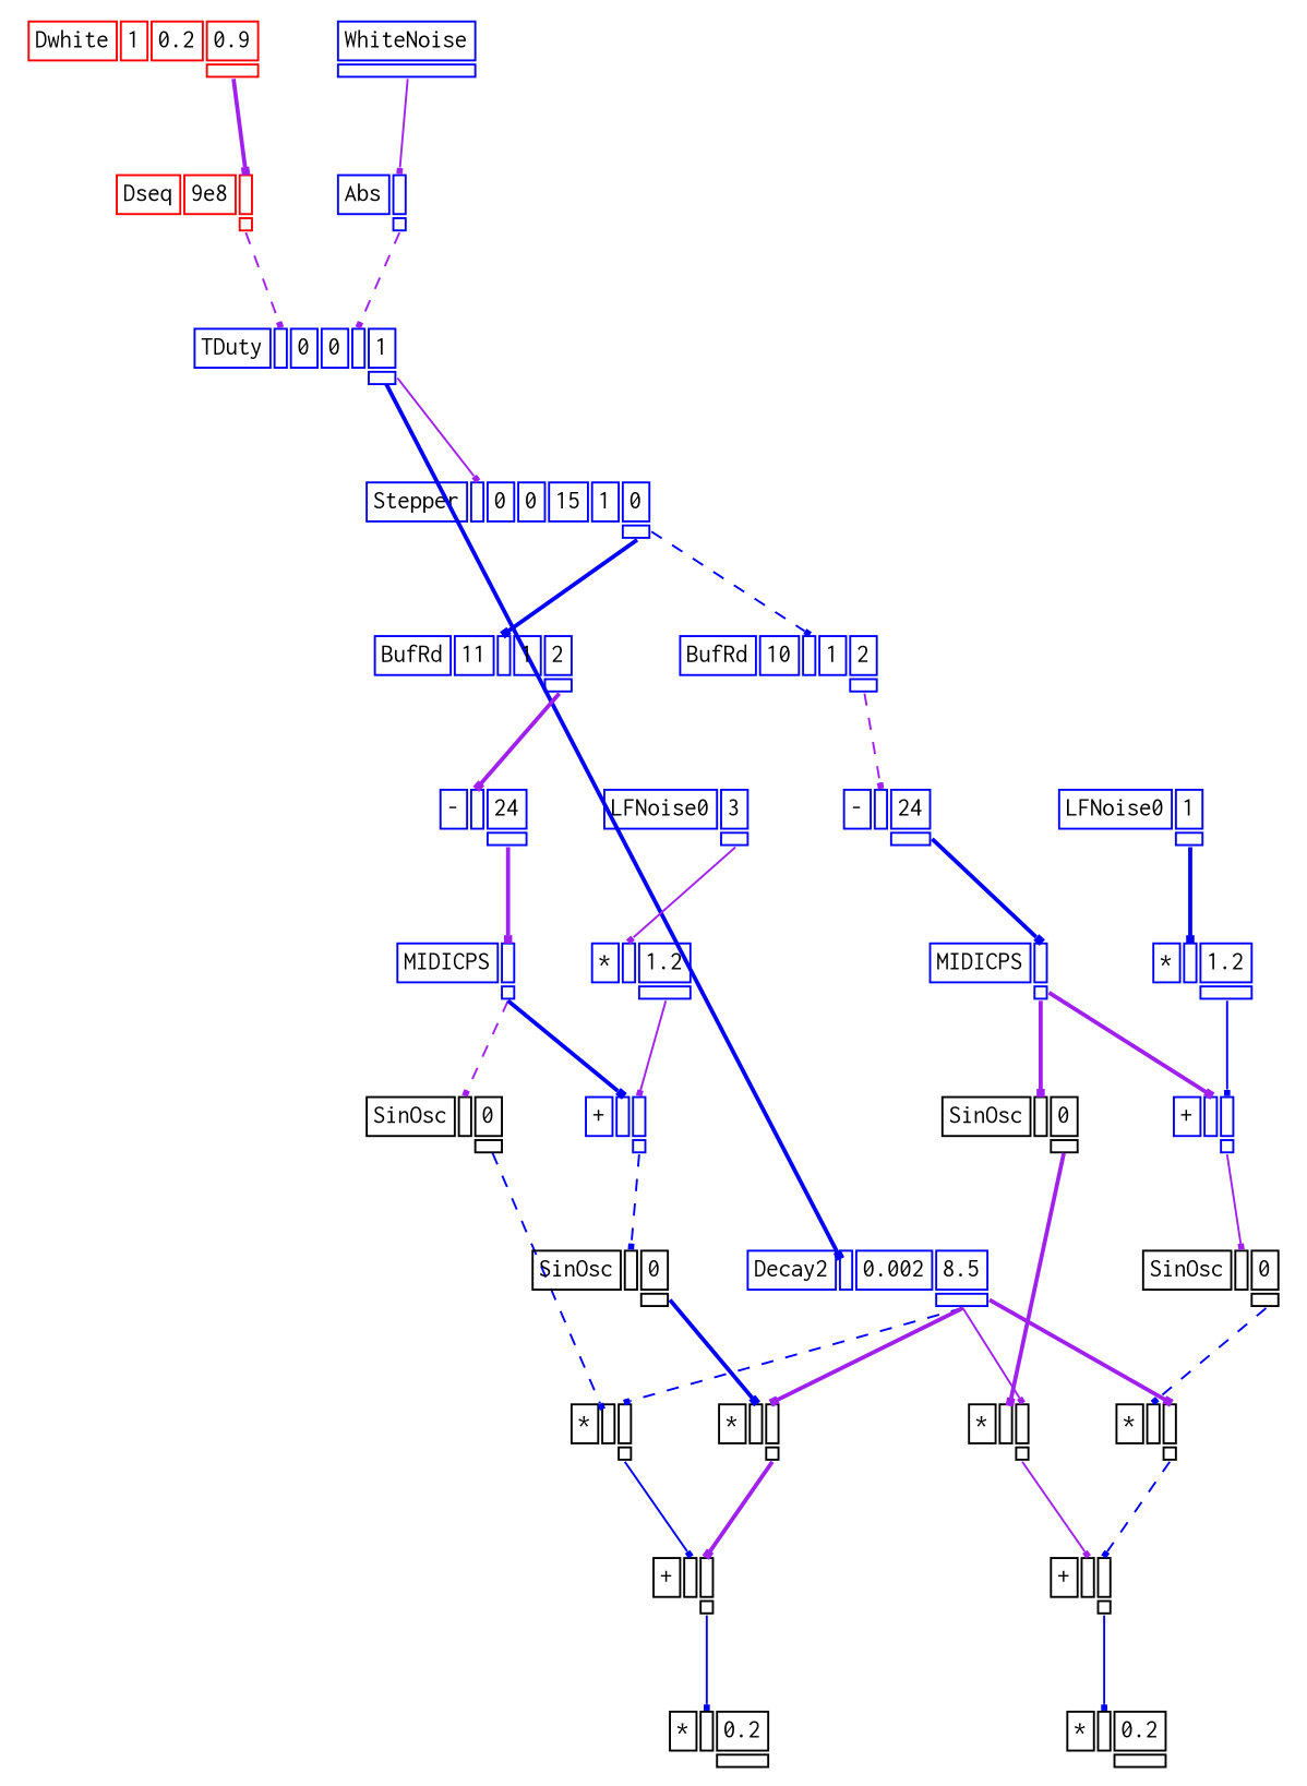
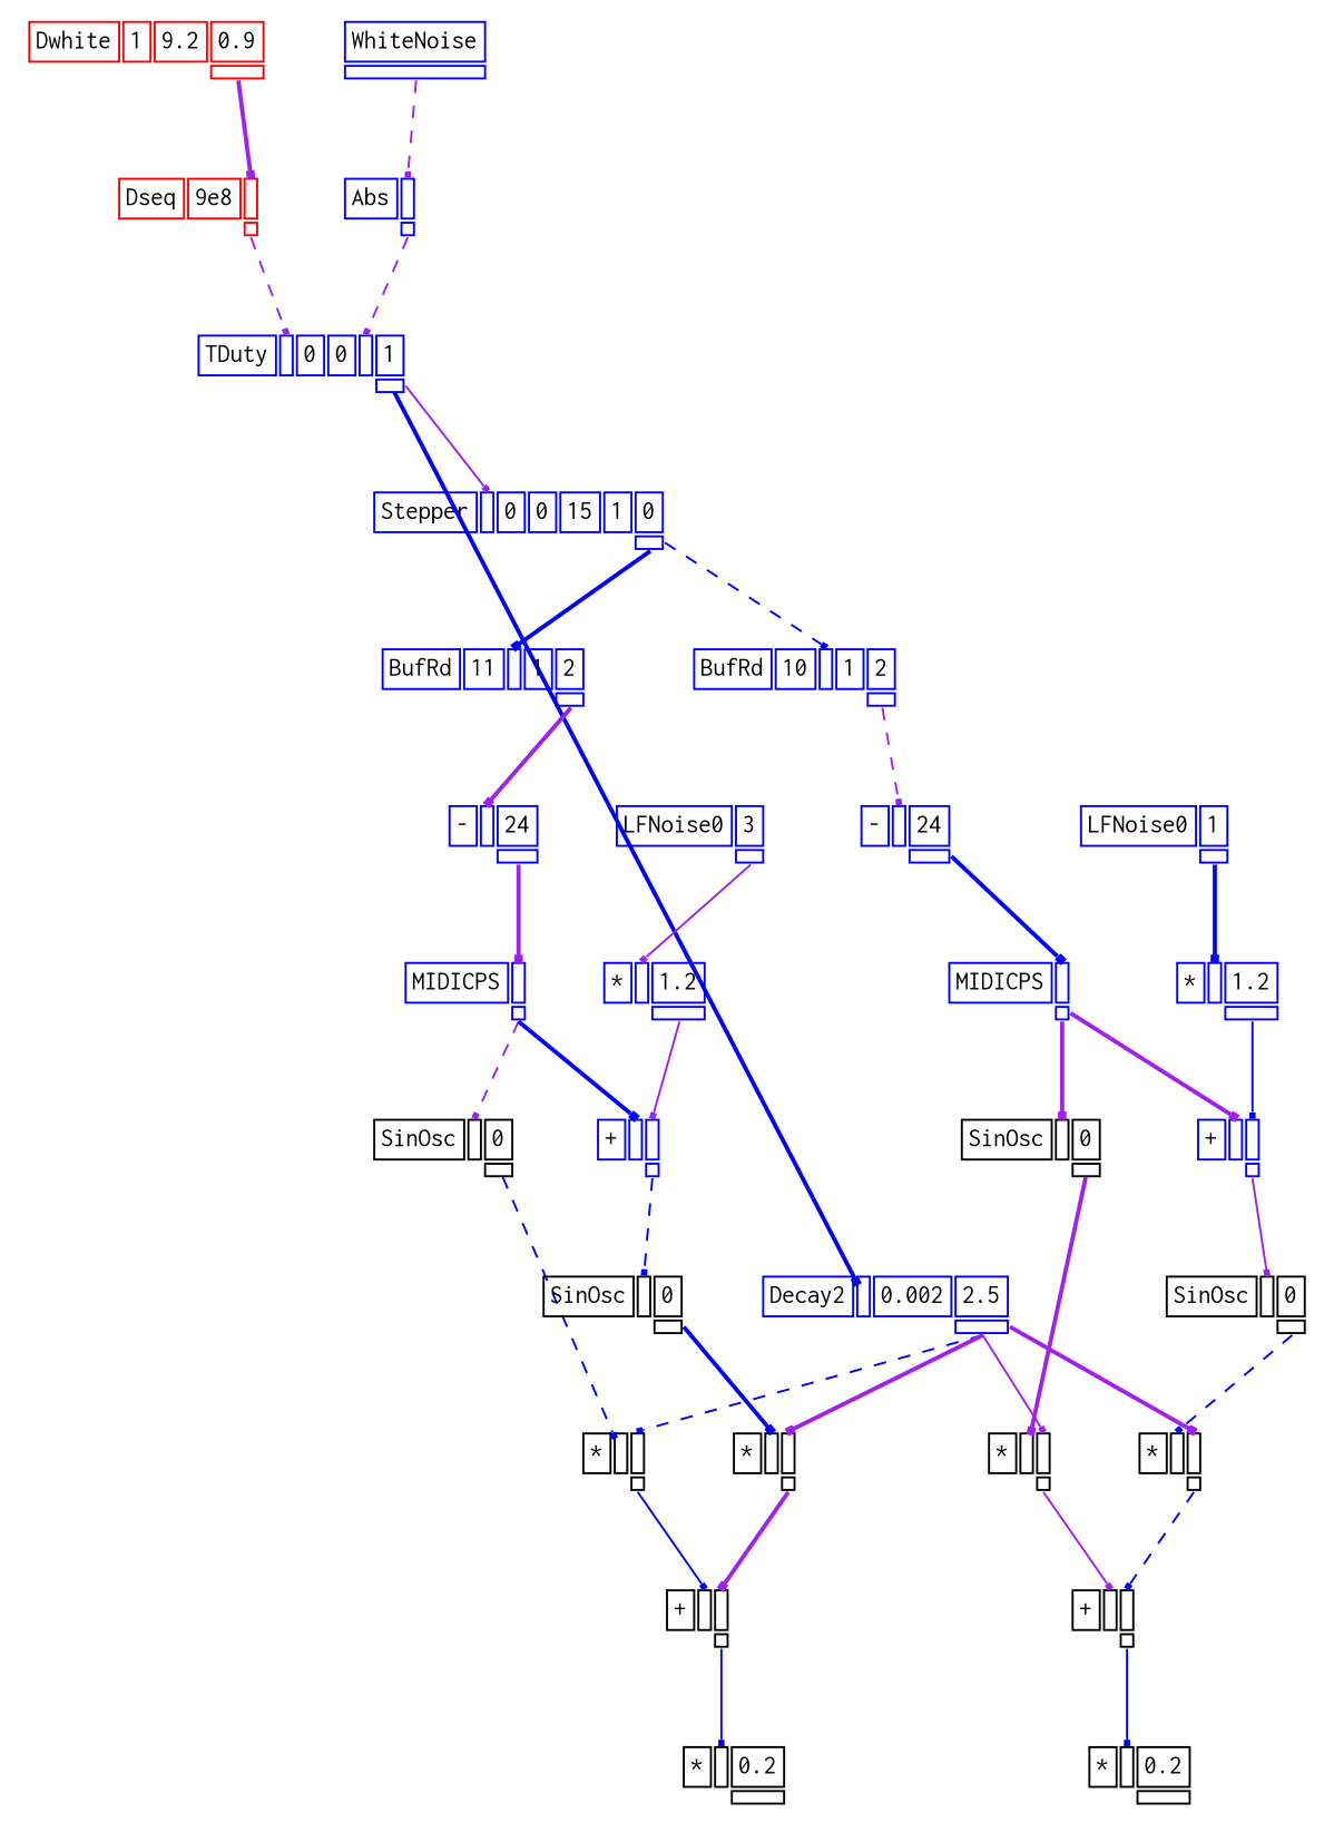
  digraph {
    splines=false
    node [color=blue fontname=Courier fontsize=12 shape=plaintext]
    edge [arrowhead=box arrowsize=0.25 color=purple headport=i_0 style=bold tailport=o_0]
-   n1 [color=red label=<<TABLE BORDER="0" CELLBORDER="1"><TR><TD>Dwhite</TD><TD>1</TD><TD>0.2</TD><TD>0.9</TD></TR><TR><TD BORDER="0"></TD><TD BORDER="0"></TD><TD BORDER="0"></TD><TD PORT="o_0"></TD></TR></TABLE>>]
+   n1 [color=red label=<<TABLE BORDER="0" CELLBORDER="1"><TR><TD>Dwhite</TD><TD>1</TD><TD>9.2</TD><TD>0.9</TD></TR><TR><TD BORDER="0"></TD><TD BORDER="0"></TD><TD BORDER="0"></TD><TD PORT="o_0"></TD></TR></TABLE>>]
    n2 [color=red label=<<TABLE BORDER="0" CELLBORDER="1"><TR><TD>Dseq</TD><TD>9e8</TD><TD PORT="i_1"></TD></TR><TR><TD BORDER="0"></TD><TD BORDER="0"></TD><TD PORT="o_0"></TD></TR></TABLE>>]
    n3 [label=<<TABLE BORDER="0" CELLBORDER="1"><TR><TD>TDuty</TD><TD PORT="i_0"></TD><TD>0</TD><TD>0</TD><TD PORT="i_3"></TD><TD>1</TD></TR><TR><TD BORDER="0"></TD><TD BORDER="0"></TD><TD BORDER="0"></TD><TD BORDER="0"></TD><TD BORDER="0"></TD><TD PORT="o_0"></TD></TR></TABLE>>]
    n4 [label=<<TABLE BORDER="0" CELLBORDER="1"><TR><TD>Stepper</TD><TD PORT="i_0"></TD><TD>0</TD><TD>0</TD><TD>15</TD><TD>1</TD><TD>0</TD></TR><TR><TD BORDER="0"></TD><TD BORDER="0"></TD><TD BORDER="0"></TD><TD BORDER="0"></TD><TD BORDER="0"></TD><TD BORDER="0"></TD><TD PORT="o_0"></TD></TR></TABLE>>]
-   n5 [label=<<TABLE BORDER="0" CELLBORDER="1"><TR><TD>Decay2</TD><TD PORT="i_0"></TD><TD>0.002</TD><TD>8.5</TD></TR><TR><TD BORDER="0"></TD><TD BORDER="0"></TD><TD BORDER="0"></TD><TD PORT="o_0"></TD></TR></TABLE>>]
+   n5 [label=<<TABLE BORDER="0" CELLBORDER="1"><TR><TD>Decay2</TD><TD PORT="i_0"></TD><TD>0.002</TD><TD>2.5</TD></TR><TR><TD BORDER="0"></TD><TD BORDER="0"></TD><TD BORDER="0"></TD><TD PORT="o_0"></TD></TR></TABLE>>]
    n6 [label=<<TABLE BORDER="0" CELLBORDER="1"><TR><TD>WhiteNoise</TD></TR><TR><TD PORT="o_0"></TD></TR></TABLE>>]
    n7 [label=<<TABLE BORDER="0" CELLBORDER="1"><TR><TD>Abs</TD><TD PORT="i_0"></TD></TR><TR><TD BORDER="0"></TD><TD PORT="o_0"></TD></TR></TABLE>>]
    n8 [label=<<TABLE BORDER="0" CELLBORDER="1"><TR><TD>BufRd</TD><TD>11</TD><TD PORT="i_1"></TD><TD>1</TD><TD>2</TD></TR><TR><TD BORDER="0"></TD><TD BORDER="0"></TD><TD BORDER="0"></TD><TD BORDER="0"></TD><TD PORT="o_0"></TD></TR></TABLE>>]
    n9 [label=<<TABLE BORDER="0" CELLBORDER="1"><TR><TD>BufRd</TD><TD>10</TD><TD PORT="i_1"></TD><TD>1</TD><TD>2</TD></TR><TR><TD BORDER="0"></TD><TD BORDER="0"></TD><TD BORDER="0"></TD><TD BORDER="0"></TD><TD PORT="o_0"></TD></TR></TABLE>>]
    n10 [color=black label=<<TABLE BORDER="0" CELLBORDER="1"><TR><TD>*</TD><TD PORT="i_0"></TD><TD PORT="i_1"></TD></TR><TR><TD BORDER="0"></TD><TD BORDER="0"></TD><TD PORT="o_0"></TD></TR></TABLE>>]
    n11 [color=black label=<<TABLE BORDER="0" CELLBORDER="1"><TR><TD>*</TD><TD PORT="i_0"></TD><TD PORT="i_1"></TD></TR><TR><TD BORDER="0"></TD><TD BORDER="0"></TD><TD PORT="o_0"></TD></TR></TABLE>>]
    n12 [color=black label=<<TABLE BORDER="0" CELLBORDER="1"><TR><TD>*</TD><TD PORT="i_0"></TD><TD PORT="i_1"></TD></TR><TR><TD BORDER="0"></TD><TD BORDER="0"></TD><TD PORT="o_0"></TD></TR></TABLE>>]
    n13 [color=black label=<<TABLE BORDER="0" CELLBORDER="1"><TR><TD>*</TD><TD PORT="i_0"></TD><TD PORT="i_1"></TD></TR><TR><TD BORDER="0"></TD><TD BORDER="0"></TD><TD PORT="o_0"></TD></TR></TABLE>>]
    n14 [label=<<TABLE BORDER="0" CELLBORDER="1"><TR><TD>-</TD><TD PORT="i_0"></TD><TD>24</TD></TR><TR><TD BORDER="0"></TD><TD BORDER="0"></TD><TD PORT="o_0"></TD></TR></TABLE>>]
    n15 [label=<<TABLE BORDER="0" CELLBORDER="1"><TR><TD>-</TD><TD PORT="i_0"></TD><TD>24</TD></TR><TR><TD BORDER="0"></TD><TD BORDER="0"></TD><TD PORT="o_0"></TD></TR></TABLE>>]
    n16 [label=<<TABLE BORDER="0" CELLBORDER="1"><TR><TD>MIDICPS</TD><TD PORT="i_0"></TD></TR><TR><TD BORDER="0"></TD><TD PORT="o_0"></TD></TR></TABLE>>]
    n17 [color=black label=<<TABLE BORDER="0" CELLBORDER="1"><TR><TD>SinOsc</TD><TD PORT="i_0"></TD><TD>0</TD></TR><TR><TD BORDER="0"></TD><TD BORDER="0"></TD><TD PORT="o_0"></TD></TR></TABLE>>]
    n18 [label=<<TABLE BORDER="0" CELLBORDER="1"><TR><TD>+</TD><TD PORT="i_0"></TD><TD PORT="i_1"></TD></TR><TR><TD BORDER="0"></TD><TD BORDER="0"></TD><TD PORT="o_0"></TD></TR></TABLE>>]
    n19 [color=black label=<<TABLE BORDER="0" CELLBORDER="1"><TR><TD>SinOsc</TD><TD PORT="i_0"></TD><TD>0</TD></TR><TR><TD BORDER="0"></TD><TD BORDER="0"></TD><TD PORT="o_0"></TD></TR></TABLE>>]
    n20 [color=black label=<<TABLE BORDER="0" CELLBORDER="1"><TR><TD>+</TD><TD PORT="i_0"></TD><TD PORT="i_1"></TD></TR><TR><TD BORDER="0"></TD><TD BORDER="0"></TD><TD PORT="o_0"></TD></TR></TABLE>>]
    n21 [color=black label=<<TABLE BORDER="0" CELLBORDER="1"><TR><TD>+</TD><TD PORT="i_0"></TD><TD PORT="i_1"></TD></TR><TR><TD BORDER="0"></TD><TD BORDER="0"></TD><TD PORT="o_0"></TD></TR></TABLE>>]
    n22 [color=black label=<<TABLE BORDER="0" CELLBORDER="1"><TR><TD>*</TD><TD PORT="i_0"></TD><TD>0.2</TD></TR><TR><TD BORDER="0"></TD><TD BORDER="0"></TD><TD PORT="o_0"></TD></TR></TABLE>>]
    n23 [label=<<TABLE BORDER="0" CELLBORDER="1"><TR><TD>LFNoise0</TD><TD>3</TD></TR><TR><TD BORDER="0"></TD><TD PORT="o_0"></TD></TR></TABLE>>]
    n24 [label=<<TABLE BORDER="0" CELLBORDER="1"><TR><TD>*</TD><TD PORT="i_0"></TD><TD>1.2</TD></TR><TR><TD BORDER="0"></TD><TD BORDER="0"></TD><TD PORT="o_0"></TD></TR></TABLE>>]
    n25 [label=<<TABLE BORDER="0" CELLBORDER="1"><TR><TD>MIDICPS</TD><TD PORT="i_0"></TD></TR><TR><TD BORDER="0"></TD><TD PORT="o_0"></TD></TR></TABLE>>]
    n26 [color=black label=<<TABLE BORDER="0" CELLBORDER="1"><TR><TD>SinOsc</TD><TD PORT="i_0"></TD><TD>0</TD></TR><TR><TD BORDER="0"></TD><TD BORDER="0"></TD><TD PORT="o_0"></TD></TR></TABLE>>]
    n27 [label=<<TABLE BORDER="0" CELLBORDER="1"><TR><TD>+</TD><TD PORT="i_0"></TD><TD PORT="i_1"></TD></TR><TR><TD BORDER="0"></TD><TD BORDER="0"></TD><TD PORT="o_0"></TD></TR></TABLE>>]
    n28 [color=black label=<<TABLE BORDER="0" CELLBORDER="1"><TR><TD>SinOsc</TD><TD PORT="i_0"></TD><TD>0</TD></TR><TR><TD BORDER="0"></TD><TD BORDER="0"></TD><TD PORT="o_0"></TD></TR></TABLE>>]
    n29 [color=black label=<<TABLE BORDER="0" CELLBORDER="1"><TR><TD>*</TD><TD PORT="i_0"></TD><TD>0.2</TD></TR><TR><TD BORDER="0"></TD><TD BORDER="0"></TD><TD PORT="o_0"></TD></TR></TABLE>>]
    n30 [label=<<TABLE BORDER="0" CELLBORDER="1"><TR><TD>LFNoise0</TD><TD>1</TD></TR><TR><TD BORDER="0"></TD><TD PORT="o_0"></TD></TR></TABLE>>]
    n31 [label=<<TABLE BORDER="0" CELLBORDER="1"><TR><TD>*</TD><TD PORT="i_0"></TD><TD>1.2</TD></TR><TR><TD BORDER="0"></TD><TD BORDER="0"></TD><TD PORT="o_0"></TD></TR></TABLE>>]
    n1 -> n2 [headport=i_1]
    n2 -> n3 [style=dashed]
    n3 -> n4 [style=solid]
    n3 -> n5 [color=blue]
    n4 -> n8 [color=blue headport=i_1]
    n4 -> n9 [color=blue headport=i_1 style=dashed]
    n5 -> n10 [color=blue headport=i_1 style=dashed]
    n5 -> n11 [headport=i_1]
    n5 -> n12 [headport=i_1 style=solid]
    n5 -> n13 [headport=i_1]
-   n6 -> n7 [style=solid]
+   n6 -> n7 [style=dashed]
    n7 -> n3 [headport=i_3 style=dashed]
    n8 -> n14
    n9 -> n15 [style=dashed]
    n10 -> n20 [color=blue style=solid]
    n11 -> n20 [headport=i_1]
    n12 -> n21 [style=solid]
    n13 -> n21 [color=blue headport=i_1 style=dashed]
    n14 -> n16
    n15 -> n25 [color=blue]
    n16 -> n17 [style=dashed]
    n16 -> n18 [color=blue]
    n17 -> n10 [color=blue style=dashed]
    n18 -> n19 [color=blue style=dashed]
    n19 -> n11 [color=blue]
    n20 -> n22 [color=blue style=solid]
    n21 -> n29 [color=blue style=solid]
    n23 -> n24 [style=solid]
    n24 -> n18 [headport=i_1 style=solid]
    n25 -> n26
    n25 -> n27
    n26 -> n12
    n27 -> n28 [style=solid]
    n28 -> n13 [color=blue style=dashed]
    n30 -> n31 [color=blue]
    n31 -> n27 [color=blue headport=i_1 style=solid]
  }
